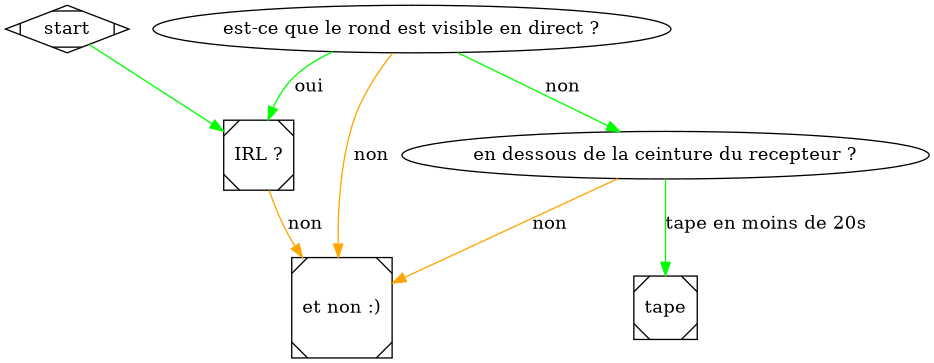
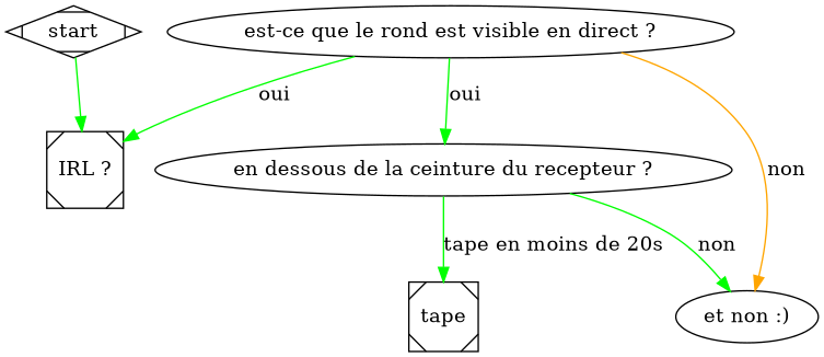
  digraph {
    node [shape=Msquare]
    edge [color=green]
    start [shape=Mdiamond]
    n2 [label="IRL ?"]
    tape
    n4 [label="est-ce que le rond est visible en direct ?" shape=""]
    n5 [label="en dessous de la ceinture du recepteur ?" shape=""]
-   n6 [label="et non :)"]
+   n6 [label="et non :)" shape=ellipse]
    subgraph sub_1 {
      start
      n2
      tape
      n4
      n5
    }
    subgraph sub_2 {
      n2
      n4
      n5
      n6
    }
    start -> n2
-   n2 -> n6 [color=orange label=non]
    n4 -> n2 [label=oui]
-   n4 -> n5 [label=non]
+   n4 -> n5 [label=oui]
    n4 -> n6 [color=orange label=non]
    n5 -> tape [label="tape en moins de 20s"]
-   n5 -> n6 [color=orange label=non]
+   n5 -> n6 [label=non]
  }
